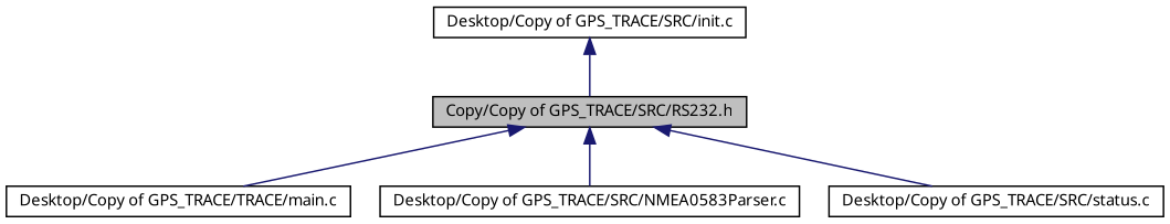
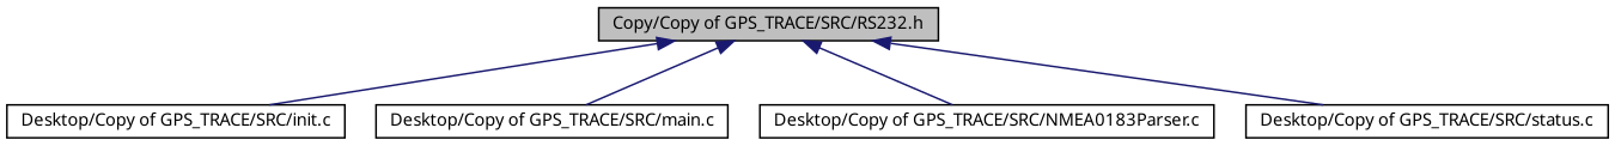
  digraph {
    node [color=black fillcolor=white fontname="FreeSans.ttf" fontsize=10 shape=record style=filled]
    edge [color=midnightblue dir=back fontname="FreeSans.ttf" fontsize=10 labelfontname="FreeSans.ttf" labelfontsize=10 style=solid]
    n1 [fillcolor=grey75 fontcolor=black height=0.2 label="Copy/Copy of GPS_TRACE/SRC/RS232.h" width=0.4]
    n2 [height=0.2 label="Desktop/Copy of GPS_TRACE/SRC/init.c" width=0.4]
-   n3 [height=0.2 label="Desktop/Copy of GPS_TRACE/TRACE/main.c" width=0.4]
-   n4 [height=0.2 label="Desktop/Copy of GPS_TRACE/SRC/NMEA0583Parser.c" width=0.4]
+   n3 [height=0.2 label="Desktop/Copy of GPS_TRACE/SRC/main.c" width=0.4]
+   n4 [height=0.2 label="Desktop/Copy of GPS_TRACE/SRC/NMEA0183Parser.c" width=0.4]
    n5 [height=0.2 label="Desktop/Copy of GPS_TRACE/SRC/status.c" width=0.4]
-   n2 -> n1
+   n1 -> n2
    n1 -> n3
    n1 -> n4
    n1 -> n5
  }
